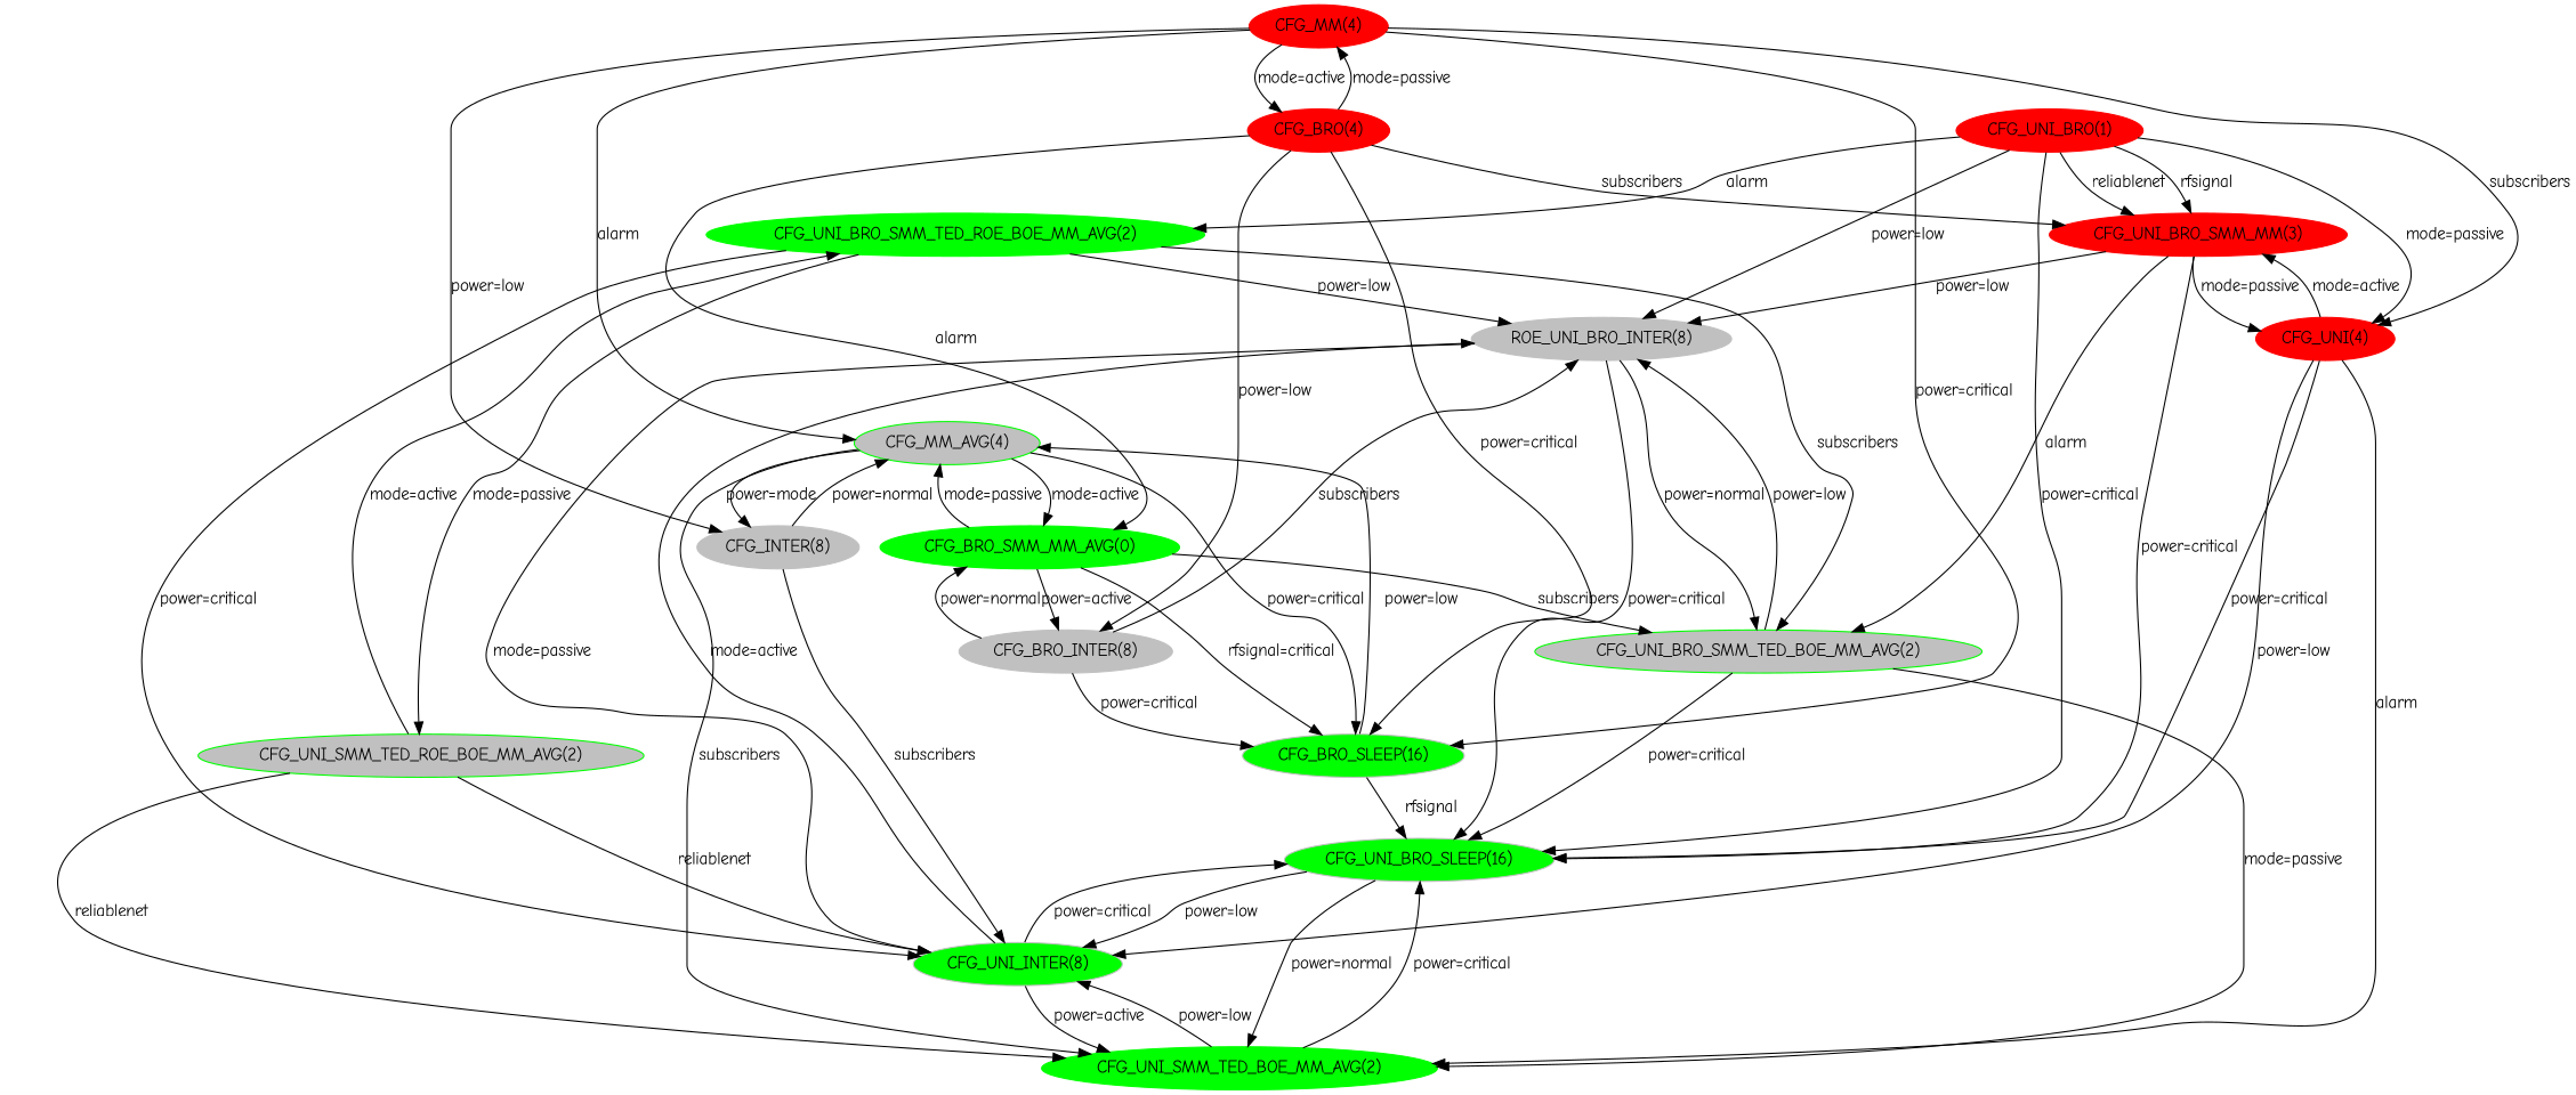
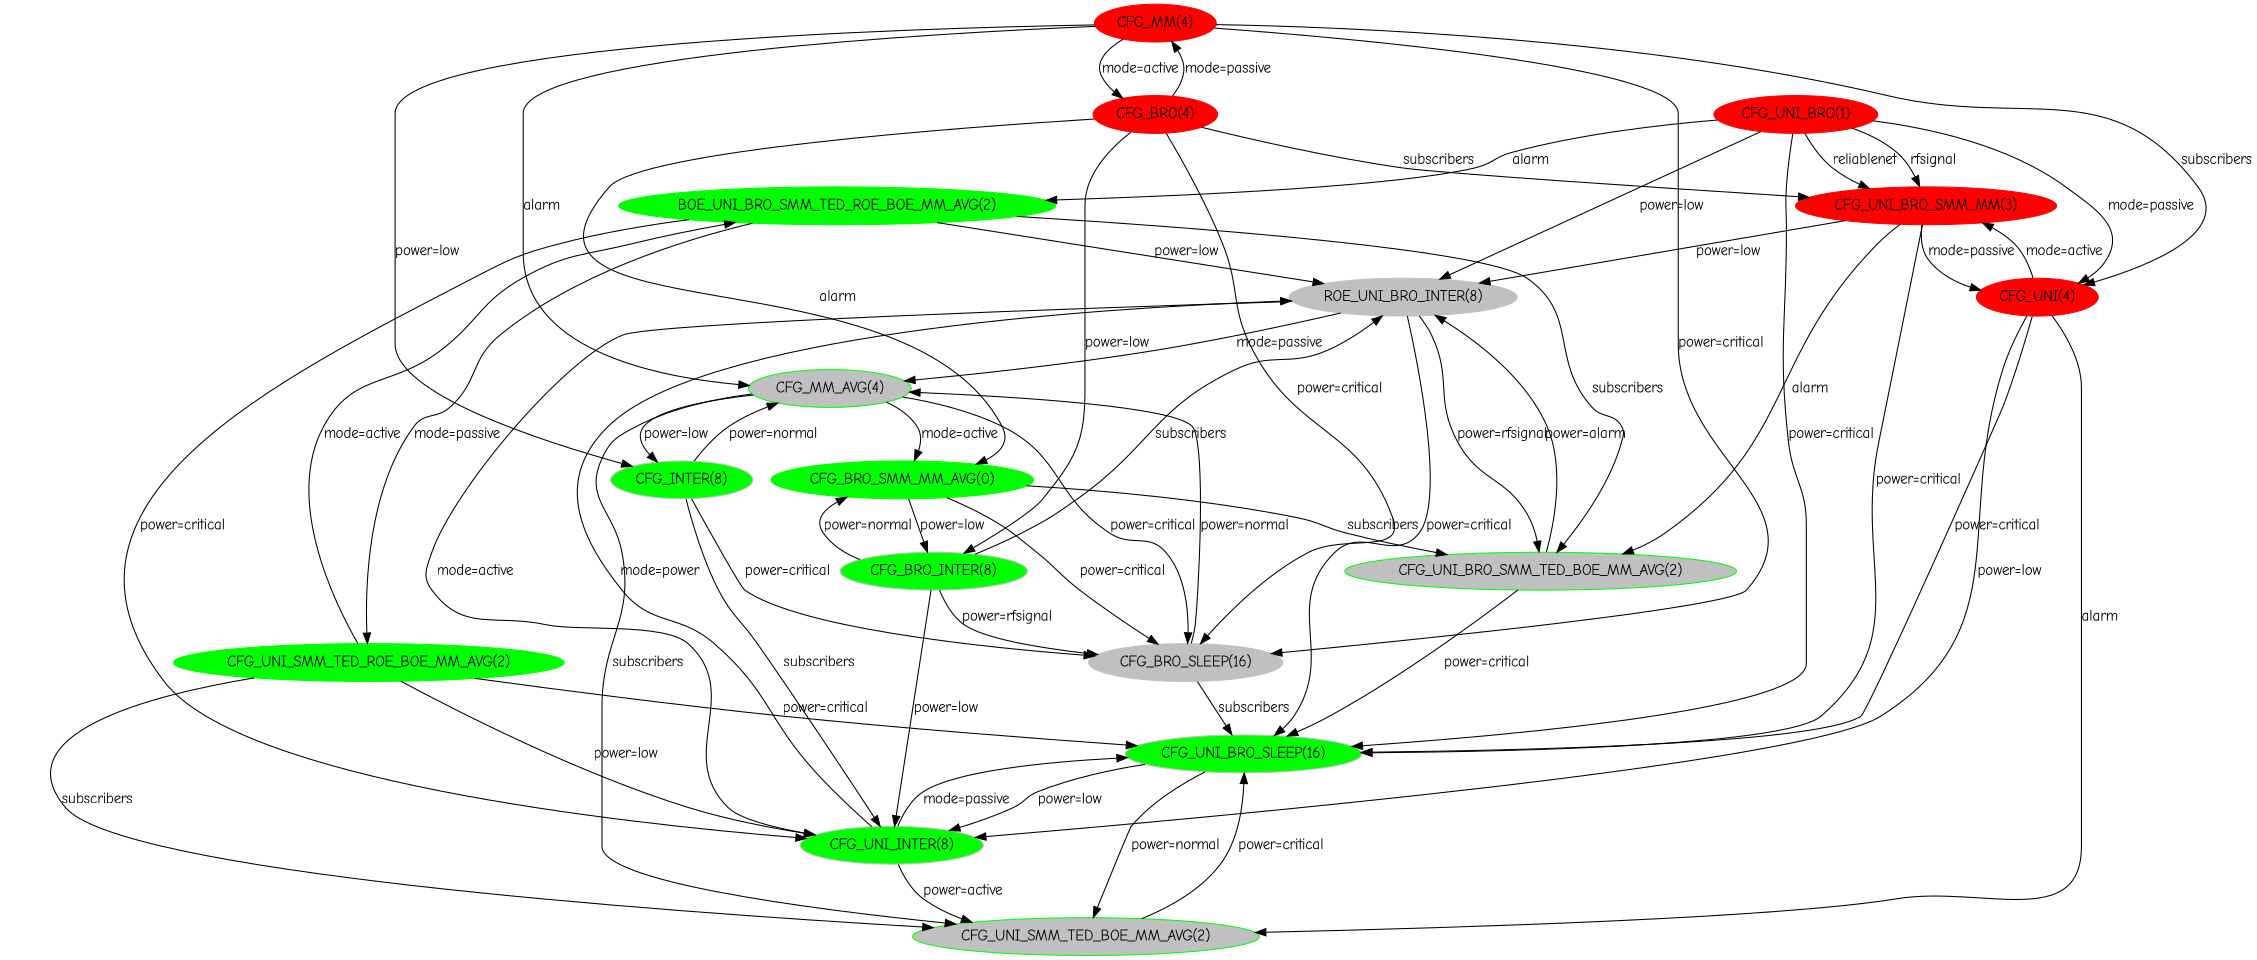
  digraph {
    fontname="Comic Neue"
    node [color=grey fontname="Comic Neue" style=filled]
    edge [fontname="Comic Neue"]
    n1 [color=red label="CFG_UNI_BRO_SMM_MM(3)"]
    n2 [label="ROE_UNI_BRO_INTER(8)"]
    n3 [fillcolor=green label="CFG_UNI_BRO_SLEEP(16)"]
    n4 [color=green fillcolor=grey label="CFG_UNI_BRO_SMM_TED_BOE_MM_AVG(2)"]
    n5 [color=red label="CFG_UNI(4)"]
    n6 [fillcolor=green label="CFG_UNI_INTER(8)"]
-   n7 [color=green label="CFG_UNI_SMM_TED_BOE_MM_AVG(2)"]
-   n8 [label="CFG_INTER(8)"]
-   n9 [label="CFG_BRO_SLEEP(16)" fillcolor=green]
+   n7 [color=green label="CFG_UNI_SMM_TED_BOE_MM_AVG(2)" fillcolor=grey]
+   n8 [label="CFG_INTER(8)" fillcolor=green]
+   n9 [label="CFG_BRO_SLEEP(16)"]
    n10 [color=green fillcolor=grey label="CFG_MM_AVG(4)"]
    n11 [color=green label="CFG_BRO_SMM_MM_AVG(0)"]
-   n12 [label="CFG_BRO_INTER(8)"]
+   n12 [label="CFG_BRO_INTER(8)" fillcolor=green]
    n13 [color=red label="CFG_BRO(4)"]
    n14 [color=red label="CFG_MM(4)"]
    n15 [color=red label="CFG_UNI_BRO(1)"]
-   n16 [color=green label="CFG_UNI_BRO_SMM_TED_ROE_BOE_MM_AVG(2)"]
-   n17 [color=green label="CFG_UNI_SMM_TED_ROE_BOE_MM_AVG(2)" fillcolor=grey]
+   n16 [color=green label="BOE_UNI_BRO_SMM_TED_ROE_BOE_MM_AVG(2)"]
+   n17 [color=green label="CFG_UNI_SMM_TED_ROE_BOE_MM_AVG(2)"]
    n1 -> n2 [label="power=low"]
    n1 -> n3 [label="power=critical"]
    n1 -> n4 [label=alarm]
    n1 -> n5 [label="mode=passive"]
    n2 -> n3 [label="power=critical"]
-   n2 -> n4 [label="power=normal"]
-   n2 -> n6 [label="mode=passive"]
+   n2 -> n4 [label="power=rfsignal"]
+   n2 -> n6 [label="mode=active"]
    n3 -> n6 [label="power=low"]
    n3 -> n7 [label="power=normal"]
-   n4 -> n2 [label="power=low"]
+   n4 -> n2 [label="power=alarm"]
    n4 -> n3 [label="power=critical"]
-   n4 -> n7 [label="mode=passive"]
    n5 -> n1 [label="mode=active"]
    n5 -> n3 [label="power=critical"]
    n5 -> n6 [label="power=low"]
    n5 -> n7 [label=alarm]
-   n6 -> n2 [label="mode=active"]
-   n6 -> n3 [label="power=critical"]
+   n6 -> n2 [label="mode=power"]
+   n6 -> n3 [label="mode=passive"]
    n6 -> n7 [label="power=active"]
    n7 -> n3 [label="power=critical"]
-   n7 -> n6 [label="power=low"]
+   n12 -> n6 [label="power=low"]
    n8 -> n6 [label=subscribers]
+   n8 -> n9 [label="power=critical"]
    n8 -> n10 [label="power=normal"]
-   n9 -> n3 [label=rfsignal]
-   n9 -> n10 [label="power=low"]
+   n9 -> n3 [label=subscribers]
+   n9 -> n10 [label="power=normal"]
    n10 -> n7 [label=subscribers]
-   n10 -> n8 [label="power=mode"]
+   n10 -> n8 [label="power=low"]
    n10 -> n9 [label="power=critical"]
    n10 -> n11 [label="mode=active"]
    n11 -> n4 [label=subscribers]
-   n11 -> n9 [label="rfsignal=critical"]
-   n11 -> n10 [label="mode=passive"]
-   n11 -> n12 [label="power=active"]
+   n11 -> n9 [label="power=critical"]
+   n2 -> n10 [label="mode=passive"]
+   n11 -> n12 [label="power=low"]
    n12 -> n2 [label=subscribers]
-   n12 -> n9 [label="power=critical"]
+   n12 -> n9 [label="power=rfsignal"]
    n12 -> n11 [label="power=normal"]
    n13 -> n1 [label=subscribers]
    n13 -> n9 [label="power=critical"]
    n13 -> n11 [label=alarm]
    n13 -> n12 [label="power=low"]
    n13 -> n14 [label="mode=passive"]
    n14 -> n5 [label=subscribers]
    n14 -> n8 [label="power=low"]
    n14 -> n9 [label="power=critical"]
    n14 -> n10 [label=alarm]
    n14 -> n13 [label="mode=active"]
    n15 -> n1 [label=reliablenet]
    n15 -> n1 [label=rfsignal]
    n15 -> n2 [label="power=low"]
    n15 -> n3 [label="power=critical"]
    n15 -> n5 [label="mode=passive"]
    n15 -> n16 [label=alarm]
    n16 -> n2 [label="power=low"]
    n16 -> n4 [label=subscribers]
    n16 -> n6 [label="power=critical"]
    n16 -> n17 [label="mode=passive"]
-   n17 -> n6 [label=reliablenet]
-   n17 -> n7 [label=reliablenet]
+   n17 -> n3 [label="power=critical"]
+   n17 -> n6 [label="power=low"]
+   n17 -> n7 [label=subscribers]
    n17 -> n16 [label="mode=active"]
  }
